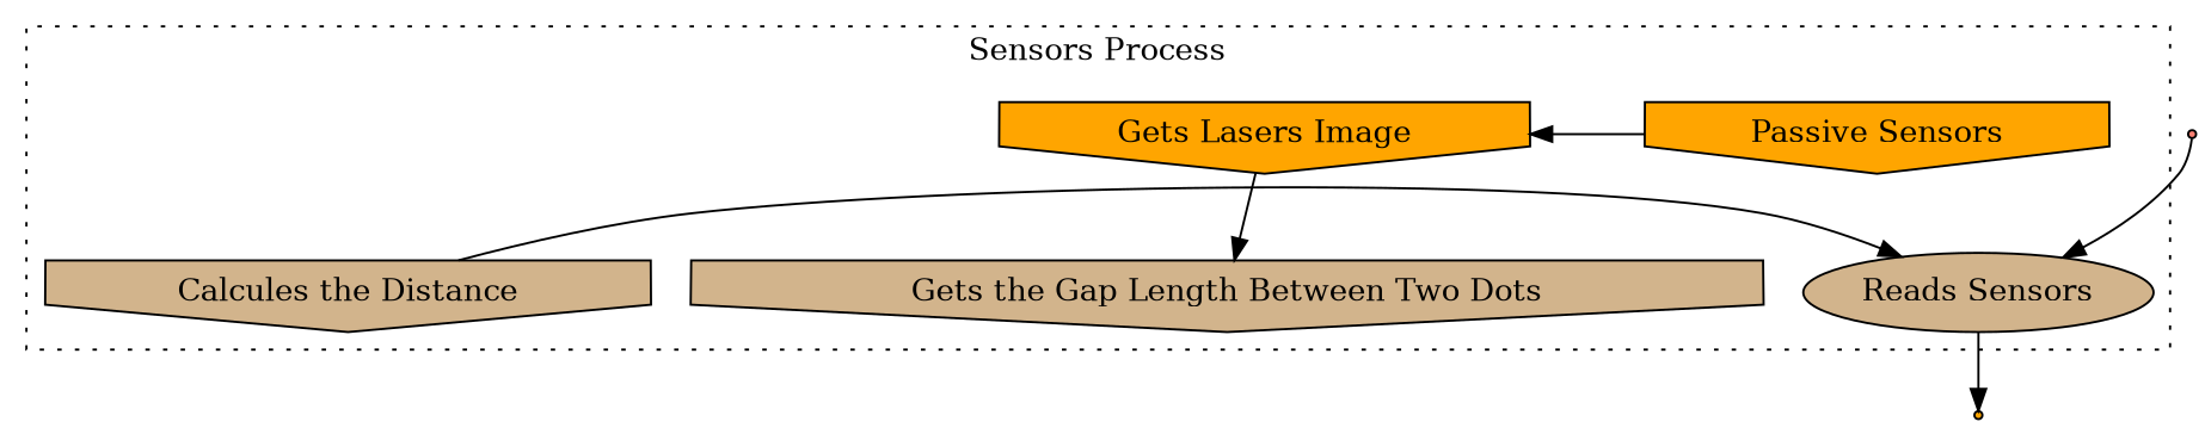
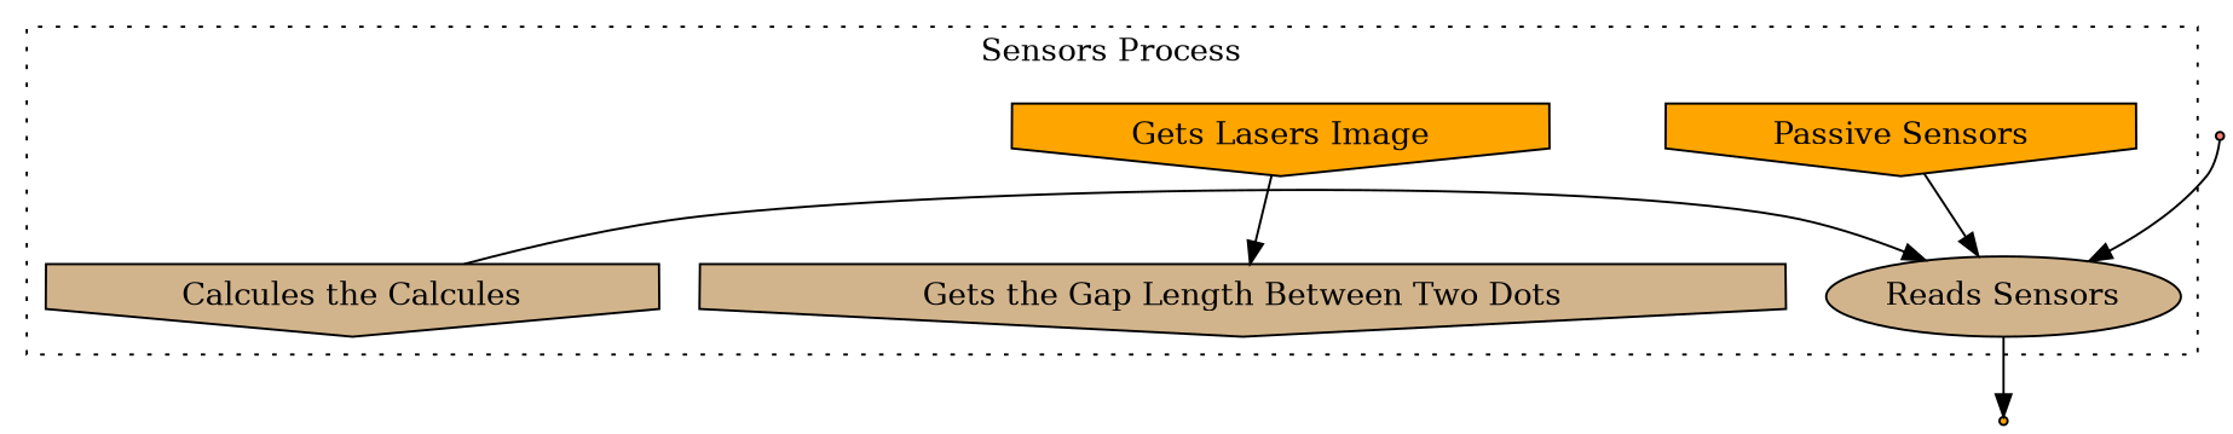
  digraph {
    compound=true
    newrank=true
    node [fillcolor=orange shape=invhouse style=filled]
    n1 [label="Passive Sensors"]
    n2 [label="Gets Lasers Image"]
    n3 [fillcolor=tan label="Reads Sensors" shape=""]
-   n4 [fillcolor=tan label="Calcules the Distance"]
+   n4 [fillcolor=tan label="Calcules the Calcules"]
    n5 [fillcolor=tan label="Gets the Gap Length Between Two Dots"]
    b [shape=point]
    a [fillcolor=salmon shape=point]
    subgraph cluster_1 {
      label="Sensors Process"
      style=dotted
      n5
      subgraph sub_2 {
        label="Sensors Process"
        rank=same
        style=dotted
        n1
        n2
      }
      subgraph sub_3 {
        label="Sensors Process"
        rank=same
        style=dotted
        n3
        n4
      }
    }
-   n1 -> n2
+   n1 -> n3
    n2 -> n5
    n3 -> b
    n4 -> n3
    a -> n3
  }
